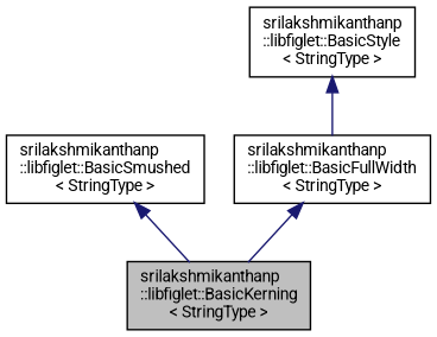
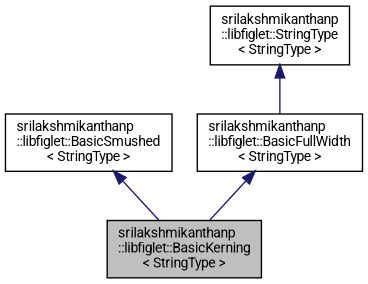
  digraph {
    fontname=Roboto
    node [color=black fillcolor=white fontname=Roboto fontsize=10 shape=record style=filled]
    edge [color=midnightblue dir=back fontname=Roboto fontsize=10 labelfontname=Helvetica labelfontsize=10 style=solid]
    n1 [fillcolor=grey75 fontcolor=black height=0.2 label="srilakshmikanthanp\l::libfiglet::BasicKerning\l\< StringType \>" width=0.4]
    n2 [height=0.2 label="srilakshmikanthanp\l::libfiglet::BasicSmushed\l\< StringType \>" width=0.4]
    n3 [height=0.2 label="srilakshmikanthanp\l::libfiglet::BasicFullWidth\l\< StringType \>" width=0.4]
-   n4 [height=0.2 label="srilakshmikanthanp\l::libfiglet::BasicStyle\l\< StringType \>" width=0.4]
+   n4 [height=0.2 label="srilakshmikanthanp\l::libfiglet::StringType\l\< StringType \>" width=0.4]
    n2 -> n1
    n3 -> n1
    n4 -> n3
  }
